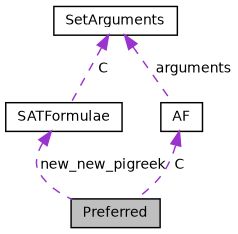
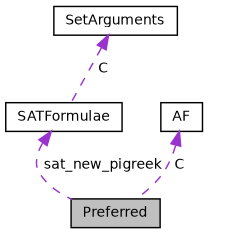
  digraph {
    node [color=black fillcolor=white fontname=Helvetica fontsize=10 shape=record style=filled]
    edge [color=darkorchid3 dir=back fontname=Helvetica fontsize=10 labelfontname=Helvetica labelfontsize=10 style=dashed]
    n1 [fillcolor=grey75 fontcolor=black height=0.2 label=Preferred width=0.4]
    n2 [height=0.2 label=SATFormulae width=0.4]
    n3 [height=0.2 label=AF width=0.4]
    n4 [height=0.2 label=SetArguments width=0.4]
-   n2 -> n1 [label=" new_new_pigreek"]
+   n2 -> n1 [label=" sat_new_pigreek"]
    n3 -> n1 [label=" C"]
    n4 -> n2 [label=" C"]
-   n4 -> n3 [label=" arguments"]
  }
